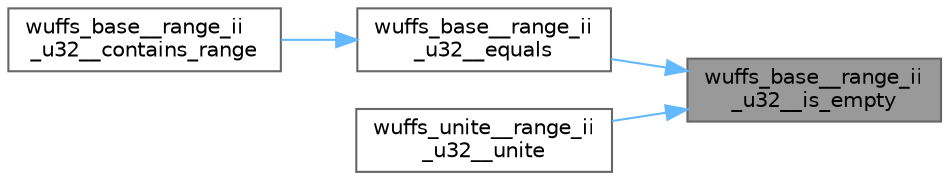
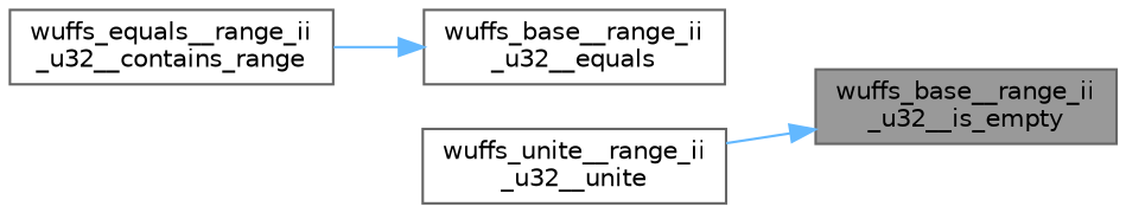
  digraph {
    rankdir=RL
    node [color=grey40 fillcolor=white fontname=Helvetica fontsize=10 shape=box style=filled]
    edge [color=steelblue1 dir=back fontname=Helvetica fontsize=10 labelfontname=Helvetica labelfontsize=10 style=solid]
    n1 [color=gray40 fillcolor=grey60 fontcolor=black height=0.2 label="wuffs_base__range_ii\l_u32__is_empty" width=0.4]
    n2 [height=0.2 label="wuffs_base__range_ii\l_u32__equals" width=0.4]
    n3 [height=0.2 label="wuffs_unite__range_ii\l_u32__unite" width=0.4]
-   n4 [height=0.2 label="wuffs_base__range_ii\l_u32__contains_range" width=0.4]
-   n1 -> n2
+   n4 [height=0.2 label="wuffs_equals__range_ii\l_u32__contains_range" width=0.4]
    n1 -> n3
    n2 -> n4
  }
